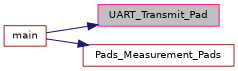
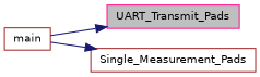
  digraph {
    rankdir=RL
    node [color=brown fillcolor=white fontname=Helvetica fontsize=10 shape=record style=filled]
    edge [color=midnightblue dir=back fontname=Helvetica fontsize=10 labelfontname=Helvetica labelfontsize=10 style=solid]
-   n1 [color=deeppink fillcolor=grey75 fontcolor=black height=0.2 label=UART_Transmit_Pad width=0.4]
+   n1 [color=deeppink fillcolor=grey75 fontcolor=black height=0.2 label=UART_Transmit_Pads width=0.4]
    n2 [height=0.2 label=main width=0.4]
-   n3 [height=0.2 label=Pads_Measurement_Pads width=0.4]
+   n3 [height=0.2 label=Single_Measurement_Pads width=0.4]
    n1 -> n2
    n3 -> n2
  }
